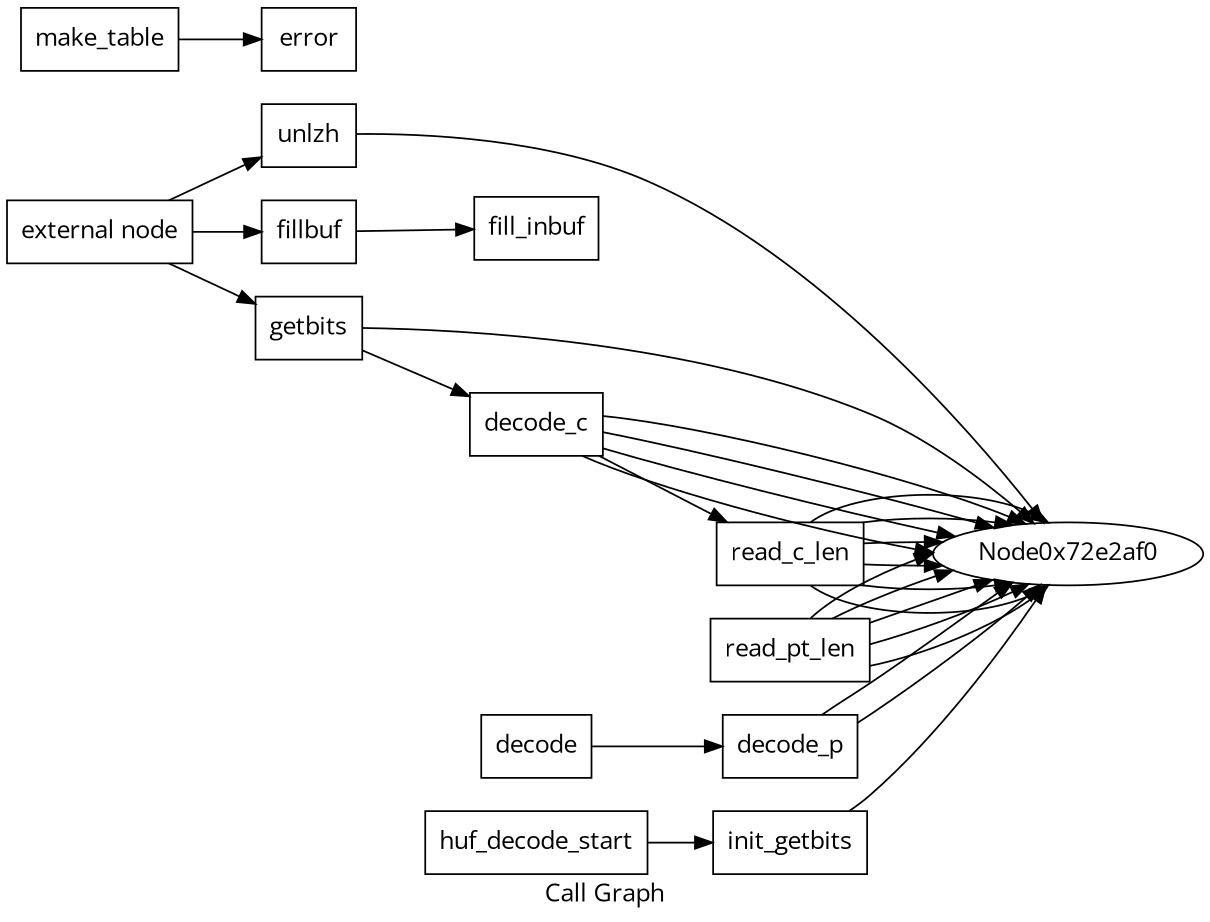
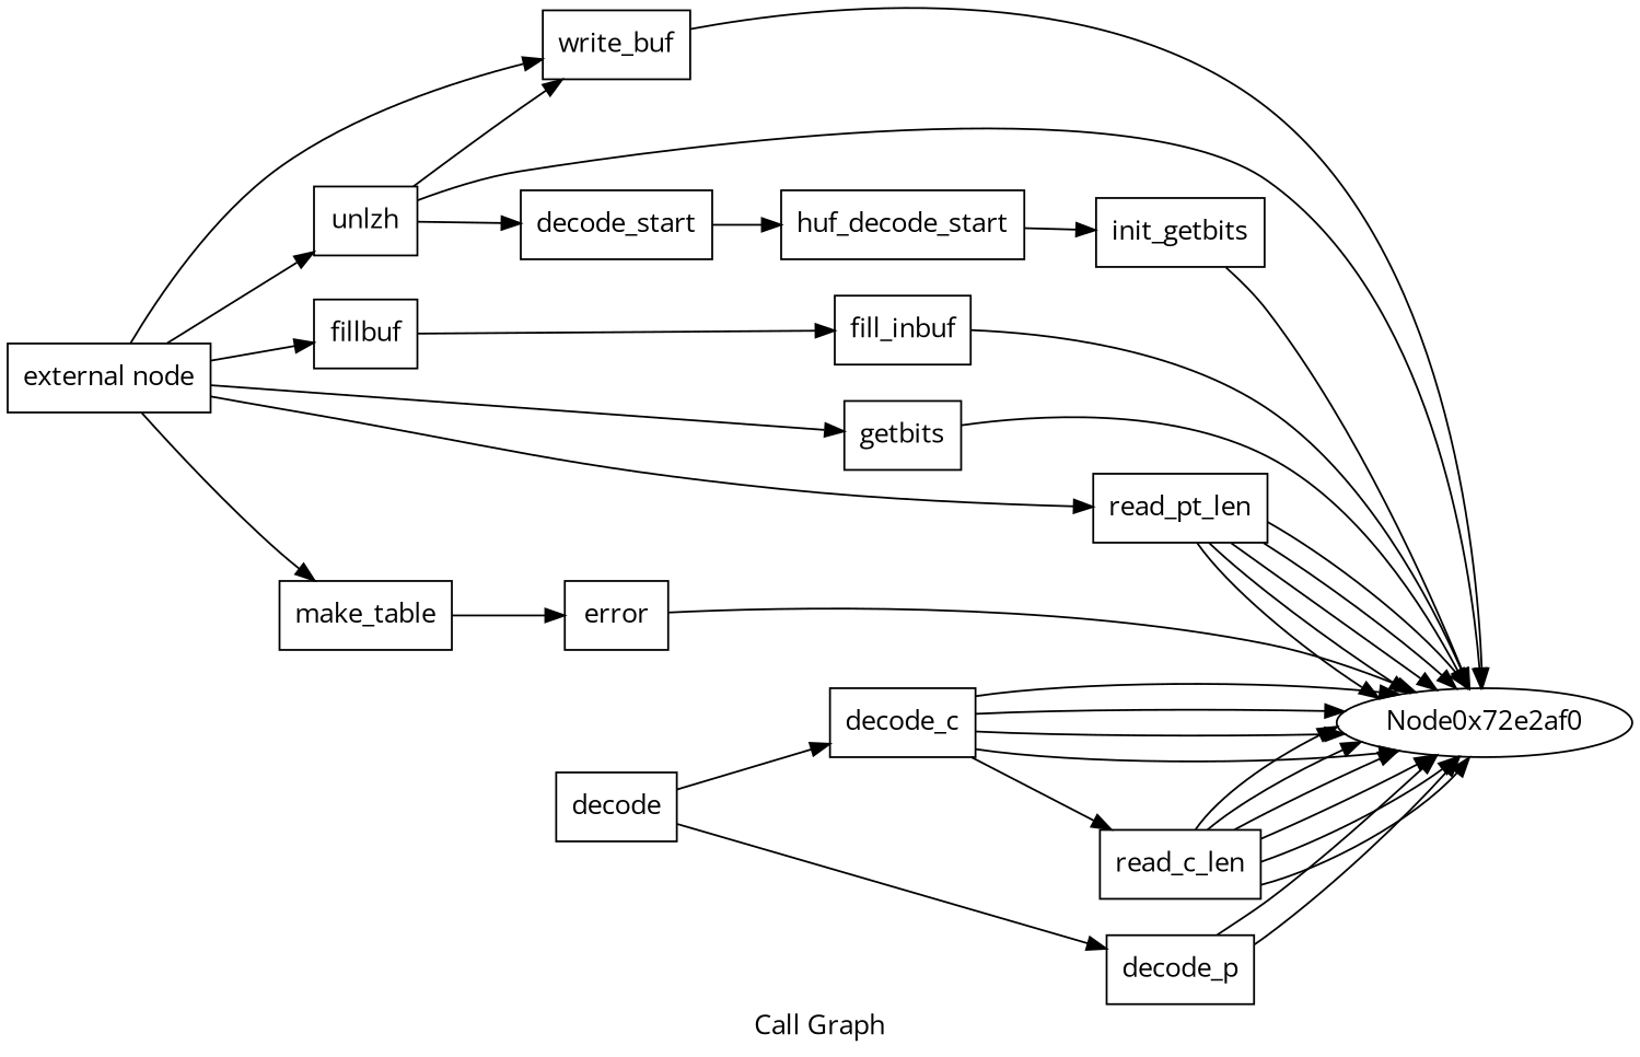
  digraph {
    fontname="Open Sans"
    label="Call Graph"
    rankdir=LR
    node [fontname="Open Sans" shape=record]
    edge [fontname="Open Sans"]
    n1 [label="{external node}"]
    n2 [label="{unlzh}"]
+   n3 [label="{write_buf}"]
    n4 [label="{fillbuf}"]
    n5 [label="{getbits}"]
    n6 [label="{read_pt_len}"]
    n7 [label="{make_table}"]
    n8 [label=Node0x72e2af0 shape=""]
+   n9 [label="{decode_start}"]
    n10 [label="{decode}"]
    n11 [label="{decode_c}"]
    n12 [label="{decode_p}"]
    n13 [label="{fill_inbuf}"]
    n14 [label="{error}"]
    n15 [label="{huf_decode_start}"]
    n16 [label="{read_c_len}"]
    n17 [label="{init_getbits}"]
    n1 -> n2
+   n1 -> n3
    n1 -> n4
    n1 -> n5
+   n1 -> n6
+   n1 -> n7
+   n2 -> n3
    n2 -> n8
+   n2 -> n9
+   n3 -> n8
    n4 -> n13
    n5 -> n8
    n6 -> n8
    n6 -> n8
    n6 -> n8
    n6 -> n8
    n6 -> n8
    n7 -> n14
-   n5 -> n11
+   n9 -> n15
+   n10 -> n11
    n10 -> n12
    n11 -> n8
    n11 -> n8
    n11 -> n8
    n11 -> n8
    n11 -> n16
    n12 -> n8
    n12 -> n8
+   n13 -> n8
+   n14 -> n8
    n15 -> n17
    n16 -> n8
    n16 -> n8
    n16 -> n8
    n16 -> n8
    n16 -> n8
    n16 -> n8
    n17 -> n8
  }
